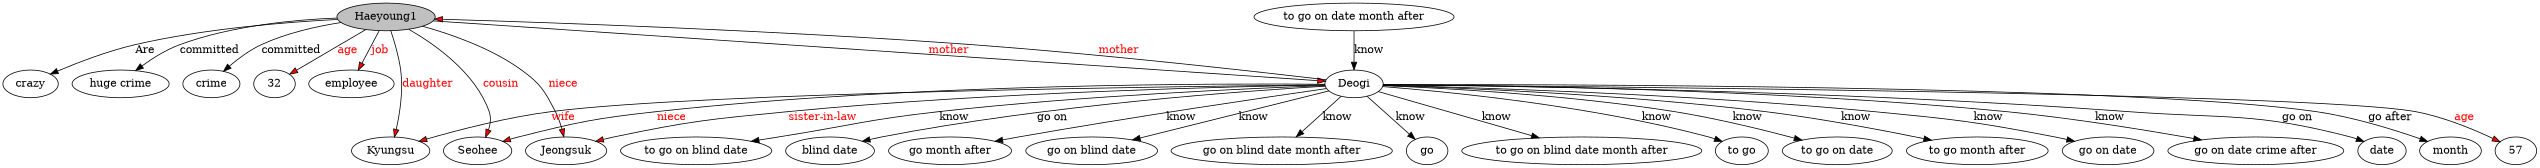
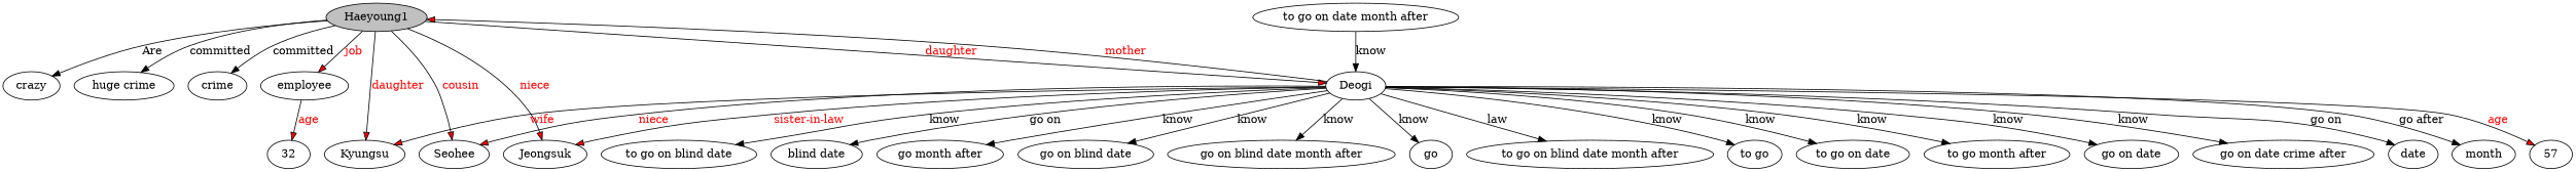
  digraph {
    n1 [fillcolor=gray label=Haeyoung1 style=filled]
    n2 [label=crazy]
    n3 [label="huge crime"]
    n4 [label=crime]
    n5 [label=32]
    n6 [label=employee]
    n7 [label=Deogi]
    n8 [label=Kyungsu]
    n9 [label=Seohee]
    n10 [label=Jeongsuk]
    n11 [label="to go on blind date"]
    n12 [label="blind date"]
    n13 [label="go month after"]
    n14 [label="go on blind date"]
    n15 [label="go on blind date month after"]
    n16 [label=go]
    n17 [label="to go on blind date month after"]
    n18 [label="to go"]
    n19 [label="to go on date"]
    n20 [label="to go month after"]
    n21 [label="go on date"]
    n22 [label="go on date crime after"]
    n23 [label=date]
    n24 [label=month]
    n25 [label=57]
    n26 [label="to go on date month after"]
    n1 -> n2 [label=Are]
    n1 -> n3 [label=committed]
    n1 -> n4 [label=committed]
-   n1 -> n5 [fillcolor=red fontcolor=red label=age style=filled]
+   n6 -> n5 [fillcolor=red fontcolor=red label=age style=filled]
    n1 -> n6 [fillcolor=red fontcolor=red label=job style=filled]
-   n1 -> n7 [fillcolor=red fontcolor=red label=mother style=filled]
+   n1 -> n7 [fillcolor=red fontcolor=red label=daughter style=filled]
    n1 -> n8 [fillcolor=red fontcolor=red label=daughter style=filled]
    n1 -> n9 [fillcolor=red fontcolor=red label=cousin style=filled]
    n1 -> n10 [fillcolor=red fontcolor=red label=niece style=filled]
    n7 -> n1 [fillcolor=red fontcolor=red label=mother style=filled]
    n7 -> n8 [fillcolor=red fontcolor=red label=wife style=filled]
    n7 -> n9 [fillcolor=red fontcolor=red label=niece style=filled]
    n7 -> n10 [fillcolor=red fontcolor=red label="sister-in-law" style=filled]
    n7 -> n11 [label=know]
    n7 -> n12 [label="go on" style=filled]
    n7 -> n13 [label=know]
    n7 -> n14 [label=know]
    n7 -> n15 [label=know]
    n7 -> n16 [label=know]
-   n7 -> n17 [label=know]
+   n7 -> n17 [label=law]
    n7 -> n18 [label=know]
    n7 -> n19 [label=know]
    n7 -> n20 [label=know]
    n7 -> n21 [label=know]
    n7 -> n22 [label=know]
    n7 -> n23 [label="go on"]
    n7 -> n24 [label="go after"]
    n7 -> n25 [fillcolor=red fontcolor=red label=age style=filled]
    n26 -> n7 [label=know]
  }
